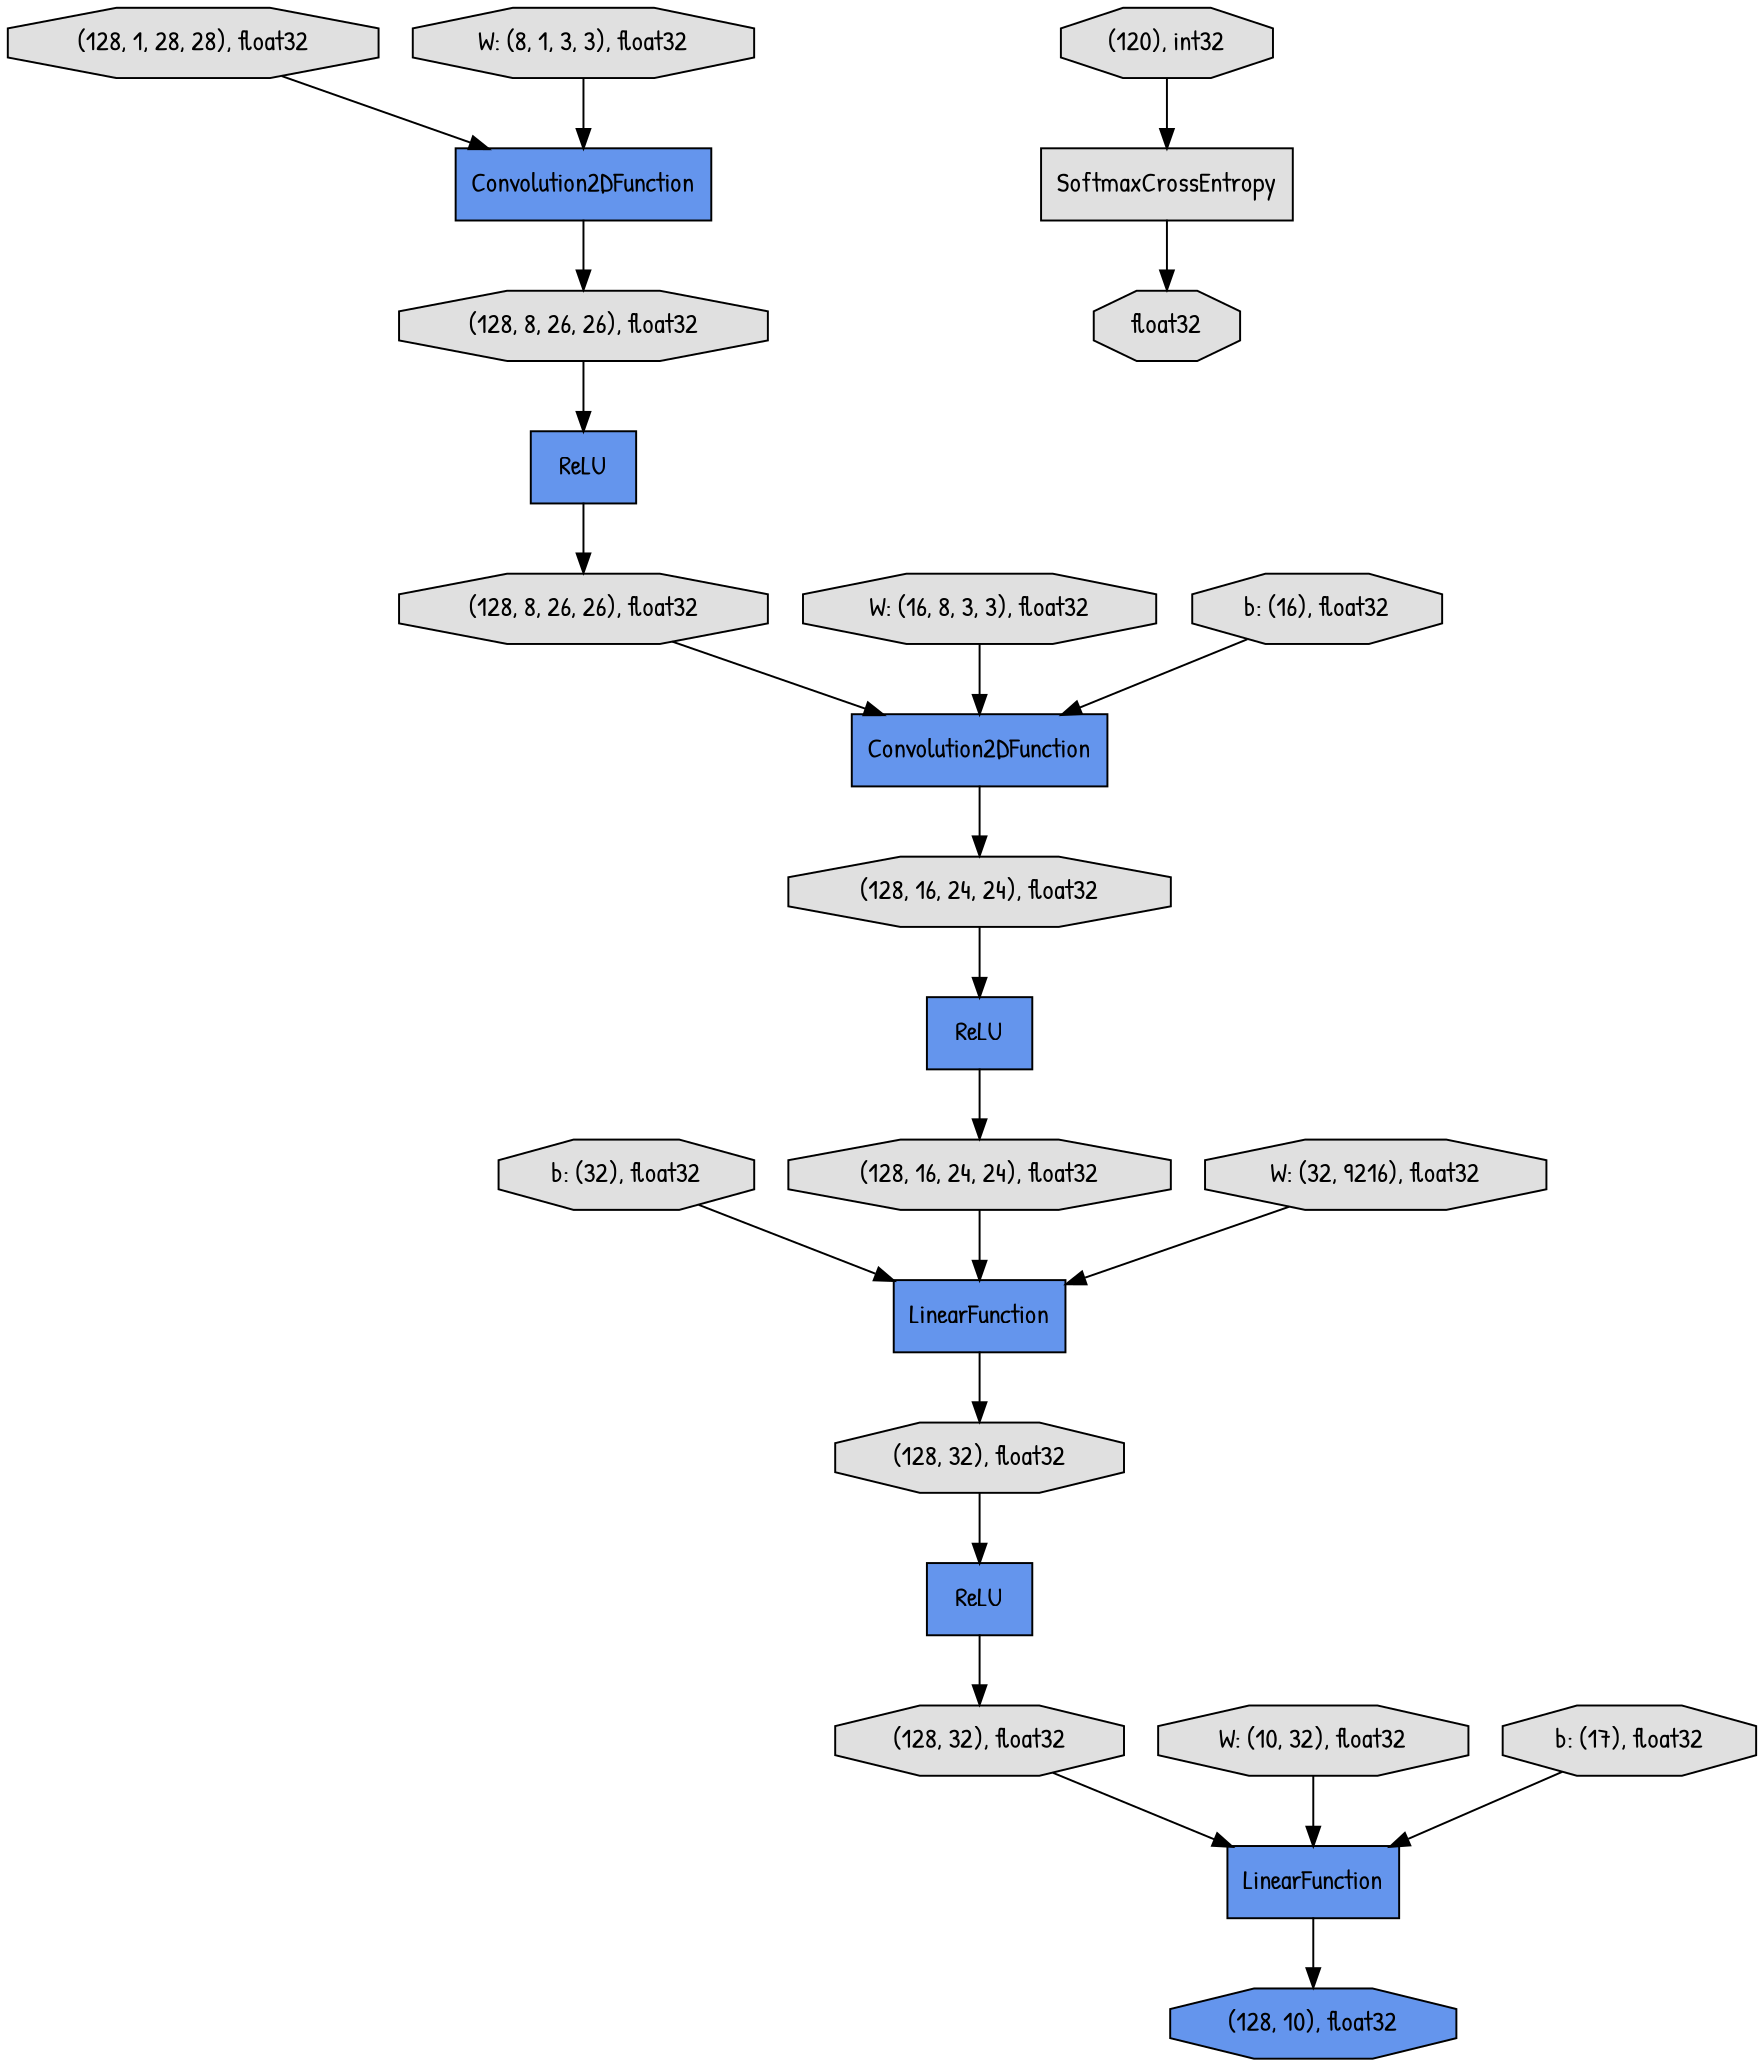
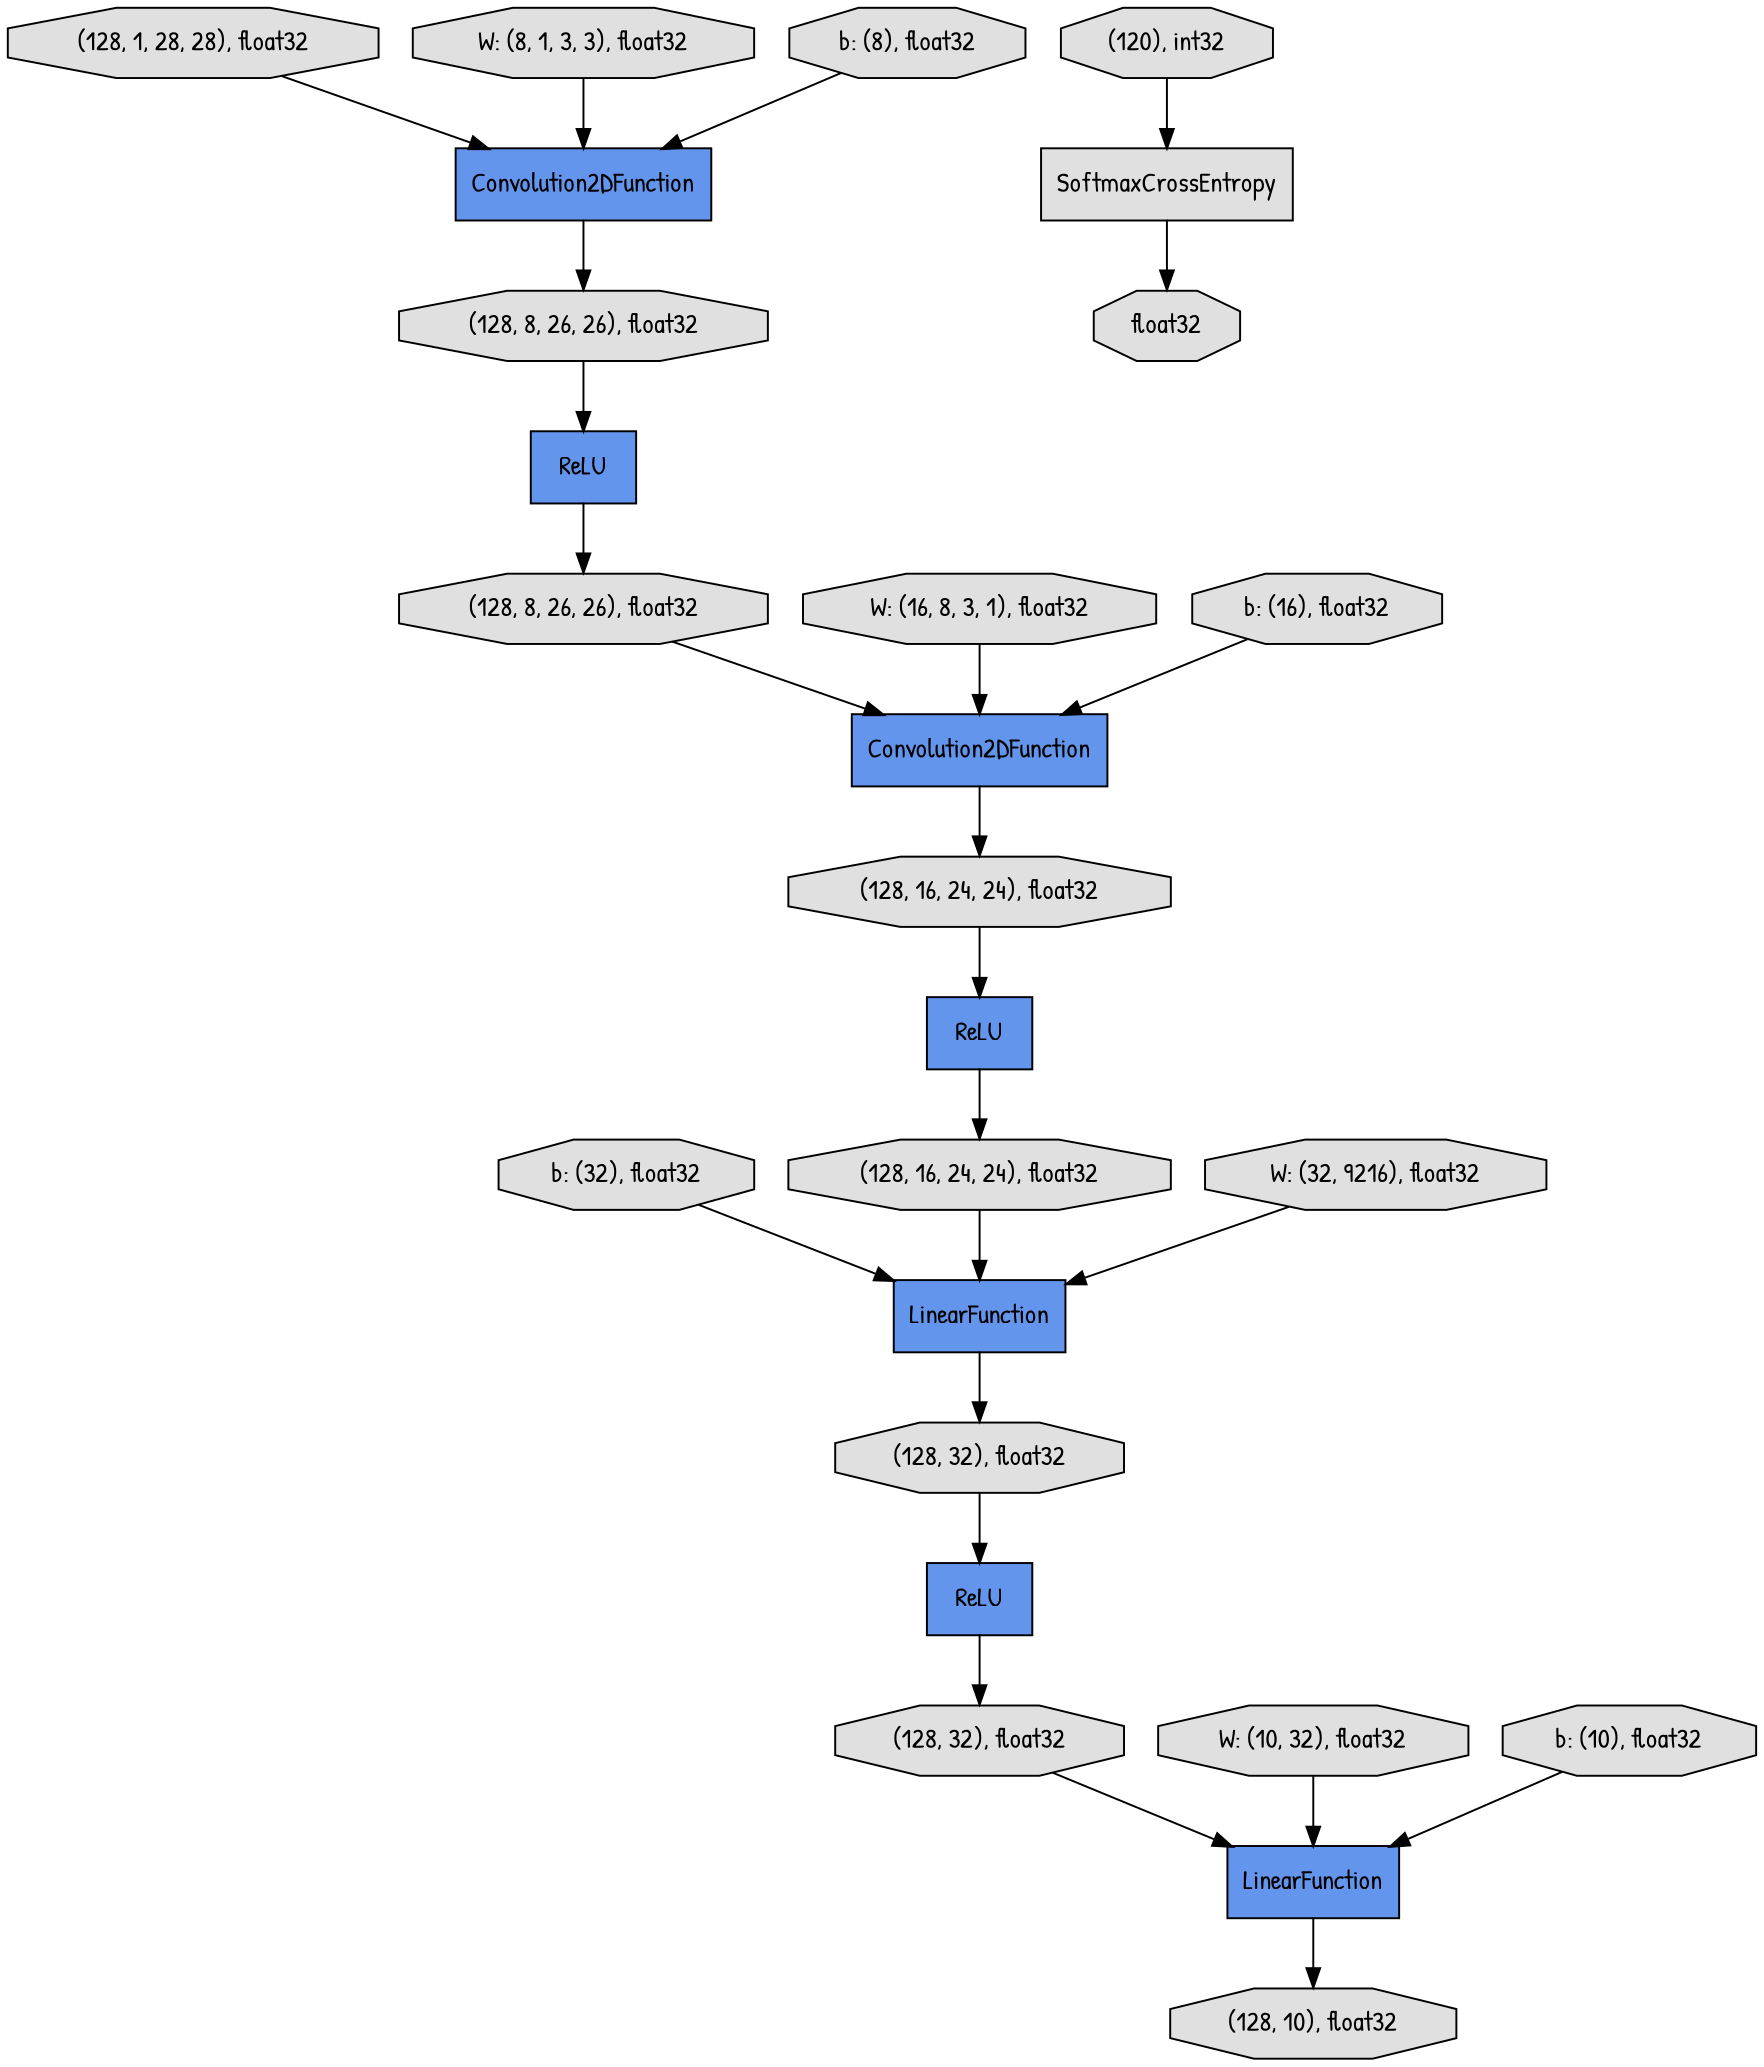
  digraph {
    fontname="Patrick Hand"
    rankdir=TB
    node [fillcolor="#E0E0E0" fontname="Patrick Hand" shape=octagon style=filled]
    edge [fontname="Patrick Hand"]
    n1 [label="b: (32), float32"]
    n2 [fillcolor="#6495ED" label=LinearFunction shape=record]
    n3 [label="(128, 32), float32"]
    n4 [label="(128, 1, 28, 28), float32"]
    n5 [fillcolor="#6495ED" label=Convolution2DFunction shape=record]
    n6 [label="(128, 8, 26, 26), float32"]
    n7 [fillcolor="#6495ED" label=ReLU shape=record]
    n8 [fillcolor="#6495ED" label=ReLU shape=record]
    n9 [label="(128, 8, 26, 26), float32"]
    n10 [label="W: (10, 32), float32"]
    n11 [fillcolor="#6495ED" label=LinearFunction shape=record]
-   n12 [fillcolor="#6495ED" label="(128, 10), float32"]
+   n12 [label="(128, 10), float32"]
    n13 [fillcolor="#6495ED" label=Convolution2DFunction shape=record]
    n14 [label="(128, 16, 24, 24), float32"]
    n15 [fillcolor="#6495ED" label=ReLU shape=record]
    n16 [label="(128, 16, 24, 24), float32"]
-   n17 [label="b: (17), float32"]
+   n17 [label="b: (10), float32"]
    n18 [label="(128, 32), float32"]
    n19 [label=SoftmaxCrossEntropy shape=record]
    n20 [label=float32]
    n21 [label="W: (8, 1, 3, 3), float32"]
    n22 [label="(120), int32"]
-   n24 [label="W: (16, 8, 3, 3), float32"]
+   n23 [label="b: (8), float32"]
+   n24 [label="W: (16, 8, 3, 1), float32"]
    n25 [label="b: (16), float32"]
    n26 [label="W: (32, 9216), float32"]
    n1 -> n2
    n2 -> n3
    n3 -> n7
    n4 -> n5
    n5 -> n6
    n6 -> n8
    n7 -> n18
    n8 -> n9
    n9 -> n13
    n10 -> n11
    n11 -> n12
    n13 -> n14
    n14 -> n15
    n15 -> n16
    n16 -> n2
    n17 -> n11
    n18 -> n11
    n19 -> n20
    n21 -> n5
    n22 -> n19
+   n23 -> n5
    n24 -> n13
    n25 -> n13
    n26 -> n2
  }
